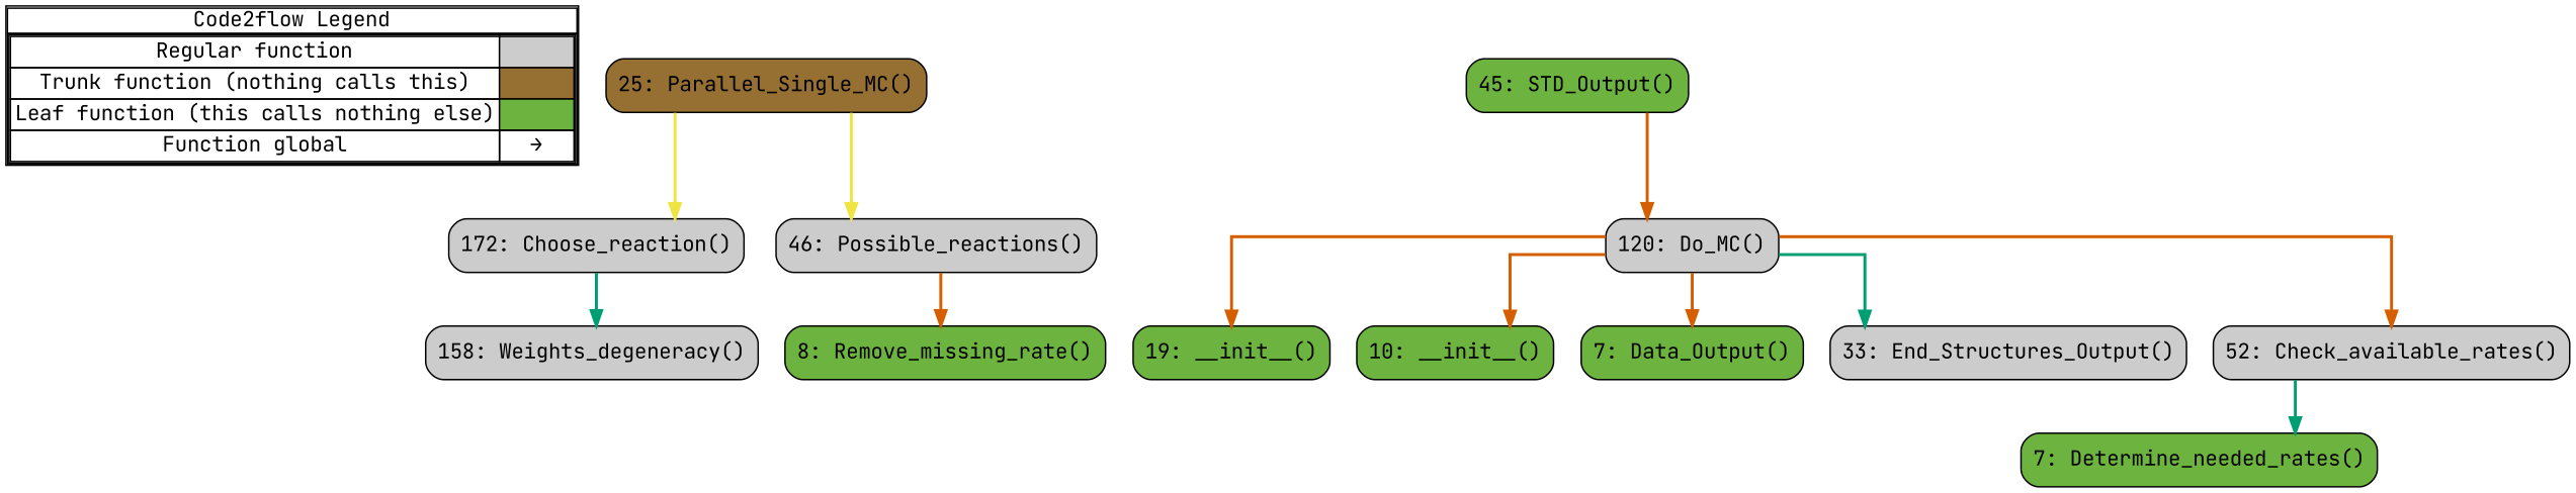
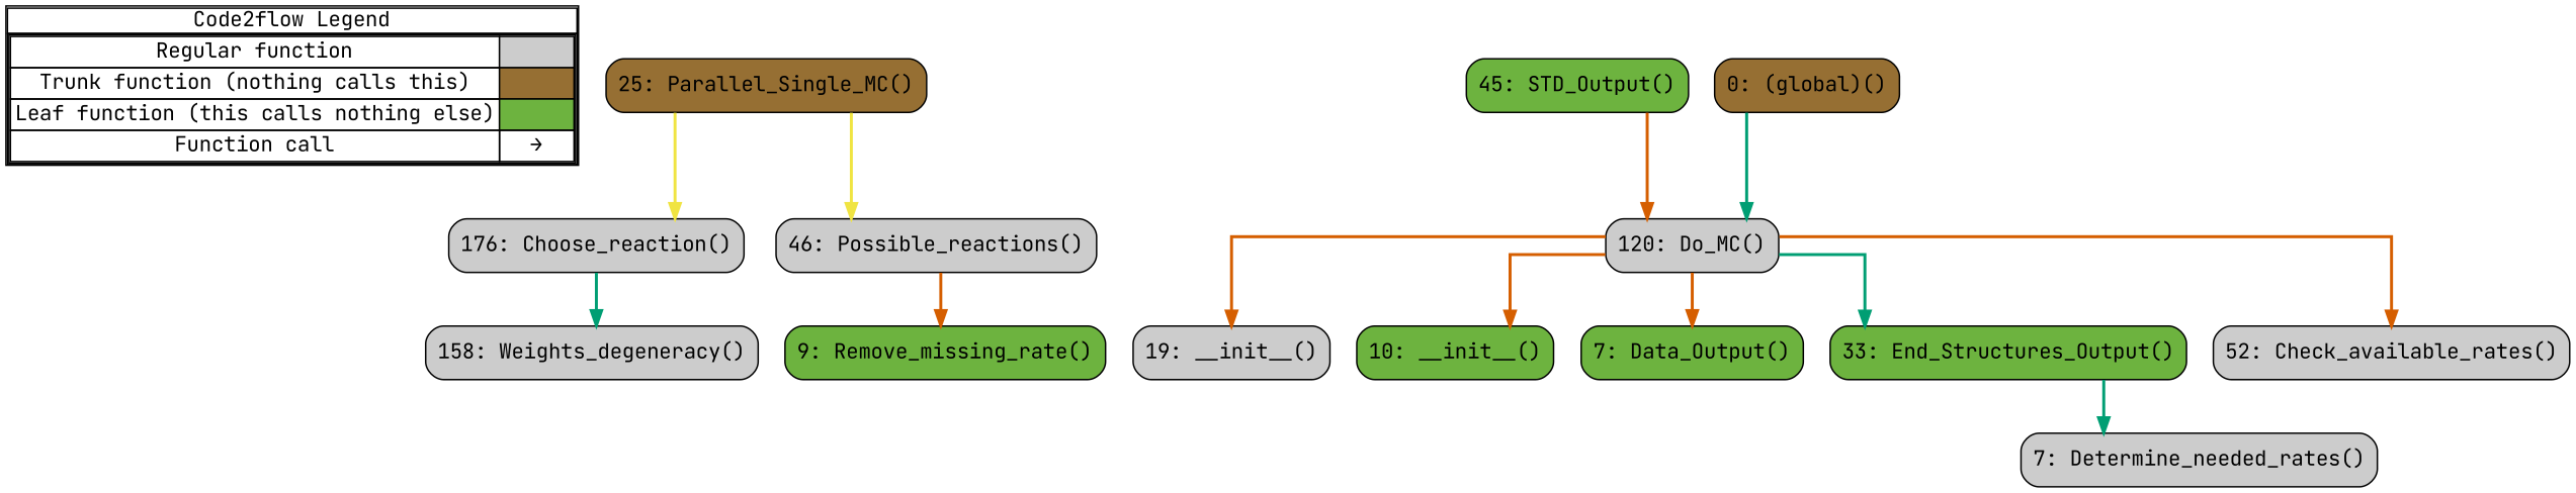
  digraph {
    concentrate=true
    fontname="JetBrains Mono"
    rankdir=TB
    splines=ortho
    node [fontname="JetBrains Mono" shape=rect fillcolor="#6db33f" style="rounded,filled"]
    edge [color="#D55E00" fontname="JetBrains Mono" penwidth=2]
-   n1 [label=<         <table cellspacing="0" cellpadding="0" border="1"><tr><td>Code2flow Legend</td></tr><tr><td>         <table cellspacing="0">         <tr><td>Regular function</td><td width="50px" bgcolor='#cccccc'></td></tr>         <tr><td>Trunk function (nothing calls this)</td><td bgcolor='#966F33'></td></tr>         <tr><td>Leaf function (this calls nothing else)</td><td bgcolor='#6db33f'></td></tr>         <tr><td>Function global</td><td><font color='black'>&#8594;</font></td></tr>         </table></td></tr></table>         > margin=0 shape=none fillcolor="" style=""]
-   n2 [fillcolor="#cccccc" label="172: Choose_reaction()"]
+   n1 [label=<         <table cellspacing="0" cellpadding="0" border="1"><tr><td>Code2flow Legend</td></tr><tr><td>         <table cellspacing="0">         <tr><td>Regular function</td><td width="50px" bgcolor='#cccccc'></td></tr>         <tr><td>Trunk function (nothing calls this)</td><td bgcolor='#966F33'></td></tr>         <tr><td>Leaf function (this calls nothing else)</td><td bgcolor='#6db33f'></td></tr>         <tr><td>Function call</td><td><font color='black'>&#8594;</font></td></tr>         </table></td></tr></table>         > margin=0 shape=none fillcolor="" style=""]
+   n2 [fillcolor="#cccccc" label="176: Choose_reaction()"]
    n3 [fillcolor="#cccccc" label="46: Possible_reactions()"]
-   n4 [label="8: Remove_missing_rate()"]
+   n4 [label="9: Remove_missing_rate()"]
    n5 [fillcolor="#cccccc" label="158: Weights_degeneracy()"]
-   n6 [label="19: __init__()"]
+   n6 [fillcolor="#cccccc" label="19: __init__()"]
    n7 [label="10: __init__()"]
    n8 [label="7: Data_Output()"]
-   n9 [fillcolor="#cccccc" label="33: End_Structures_Output()"]
+   n9 [label="33: End_Structures_Output()"]
    n10 [label="45: STD_Output()"]
    n11 [fillcolor="#cccccc" label="52: Check_available_rates()"]
-   n12 [label="7: Determine_needed_rates()"]
+   n12 [fillcolor="#cccccc" label="7: Determine_needed_rates()"]
+   n13 [fillcolor="#966F33" label="0: (global)()"]
    n14 [fillcolor="#cccccc" label="120: Do_MC()"]
    n15 [fillcolor="#966F33" label="25: Parallel_Single_MC()"]
    subgraph sub_1 {
      label=legend
      rank=min
      n1
    }
    subgraph sub_2 {
      label="File: Functions"
      style=dotted
      n2
      n3
      n4
      n5
    }
    subgraph sub_3 {
      label="File: Input"
      style=dotted
      subgraph sub_4 {
        label="Class: Input_reader"
        style=dotted
        n6
      }
    }
    subgraph sub_5 {
      label="File: Molecule"
      style=dotted
      subgraph sub_6 {
        label="Class: Molecule"
        style=dotted
        n7
      }
    }
    subgraph sub_7 {
      label="File: Output"
      style=dotted
      n8
      n9
      n10
    }
    subgraph sub_8 {
      label="File: Ratecheck"
      style=dotted
      n11
      n12
    }
    subgraph sub_9 {
      label="File: main"
      style=dotted
+     n13
      n14
      n15
    }
    n2 -> n5 [color="#009E73"]
    n3 -> n4
    n10 -> n14
-   n11 -> n12 [color="#009E73"]
+   n9 -> n12 [color="#009E73"]
+   n13 -> n14 [color="#009E73"]
    n14 -> n6
    n14 -> n7
    n14 -> n8
    n14 -> n9 [color="#009E73"]
    n14 -> n11
    n15 -> n2 [color="#F0E442"]
    n15 -> n3 [color="#F0E442"]
  }
